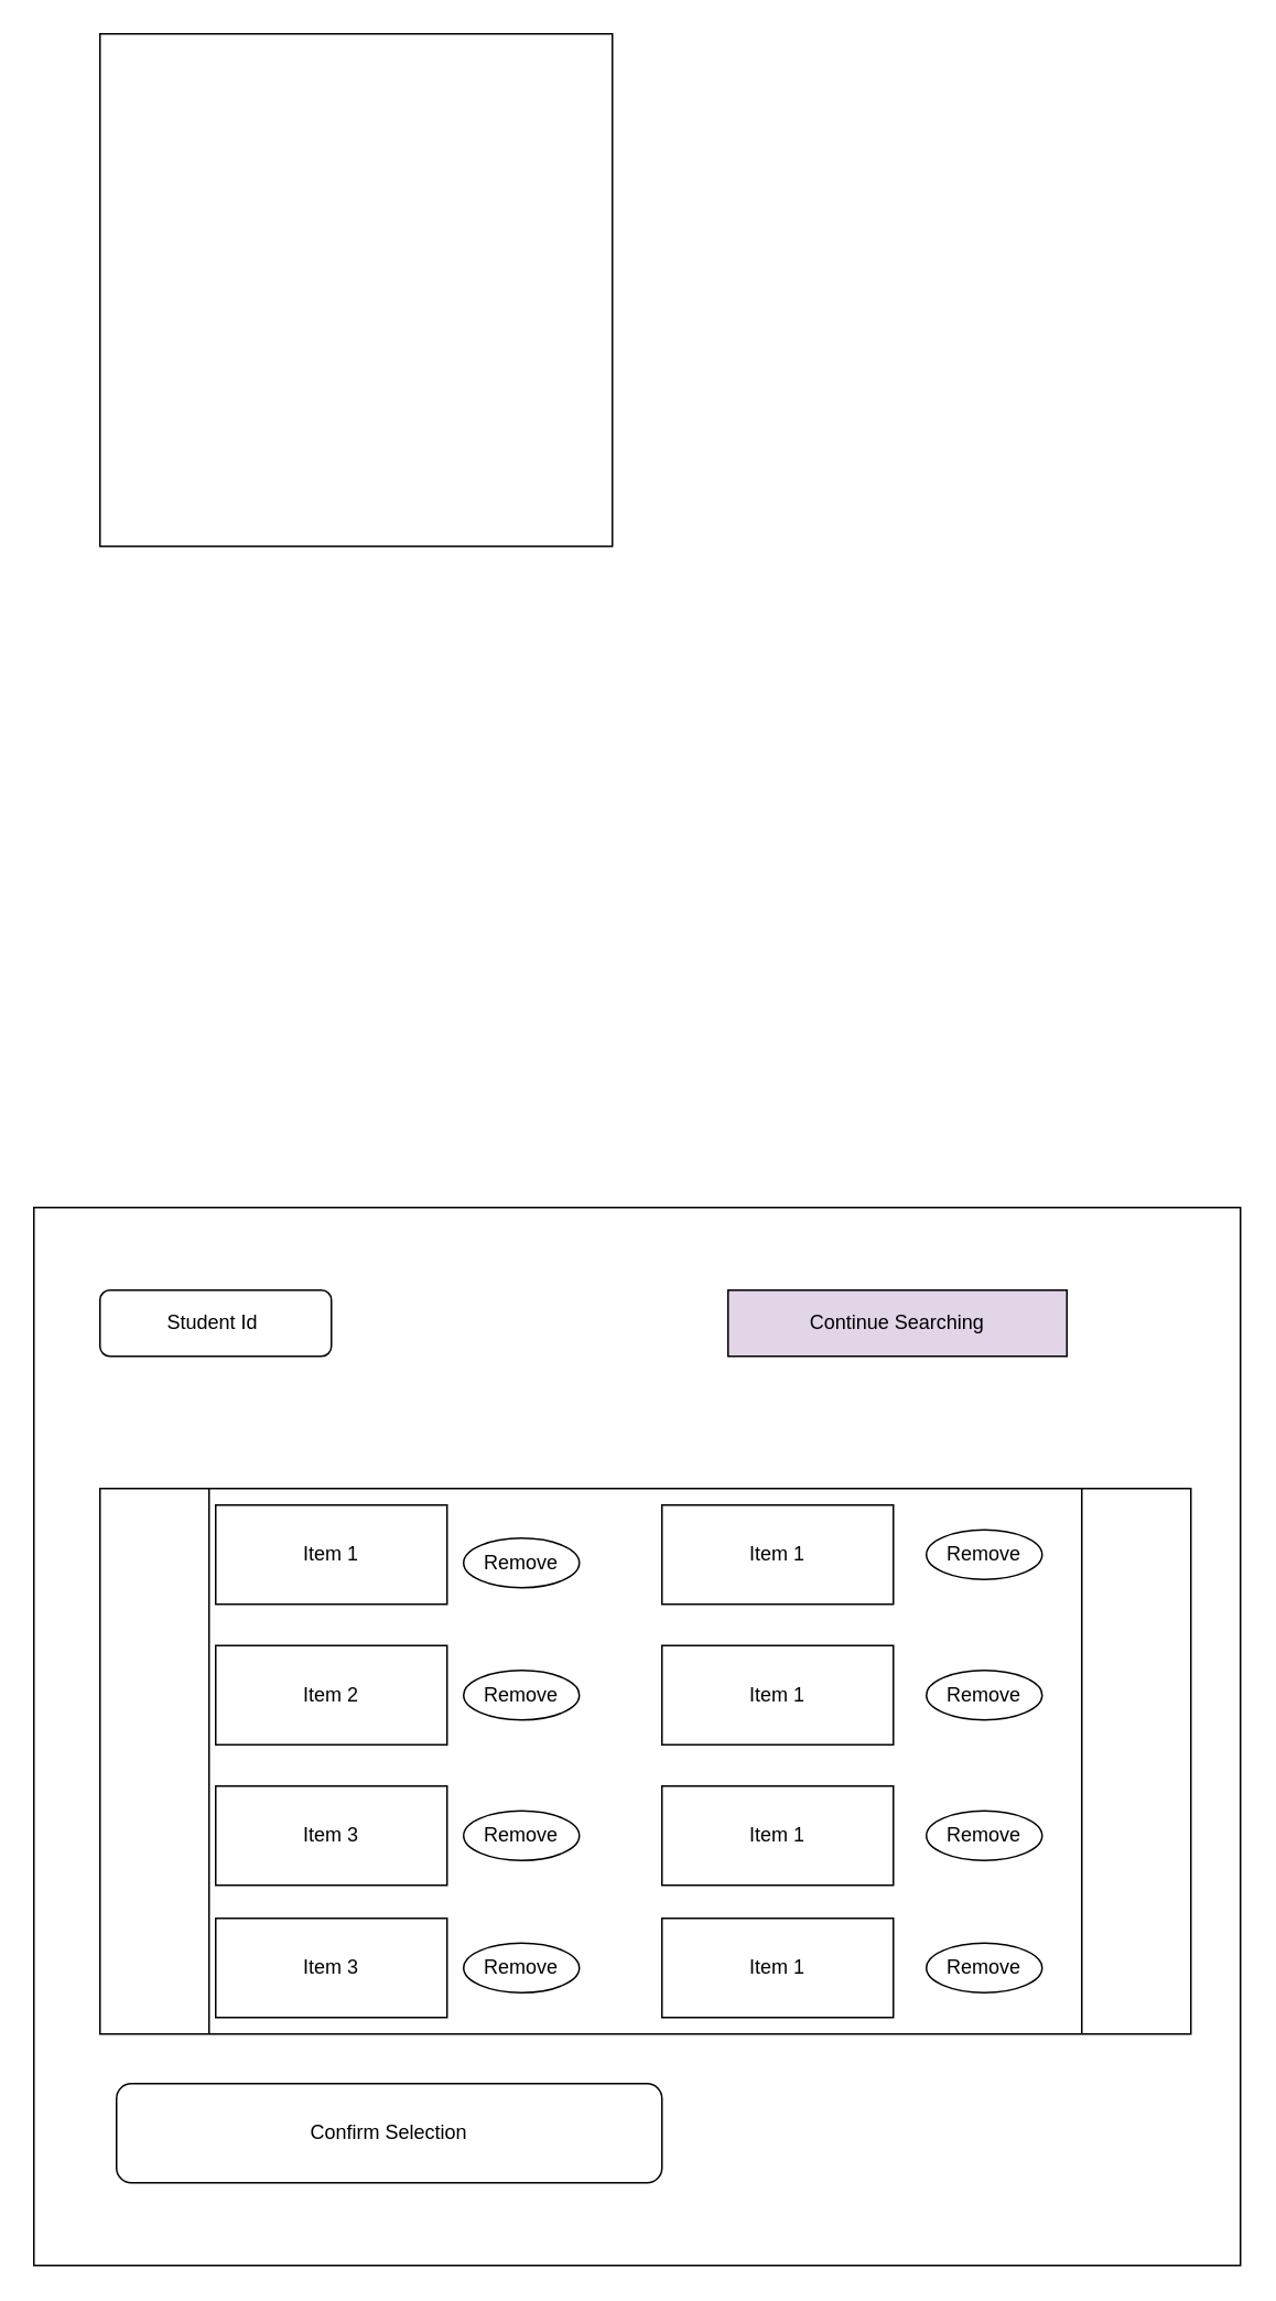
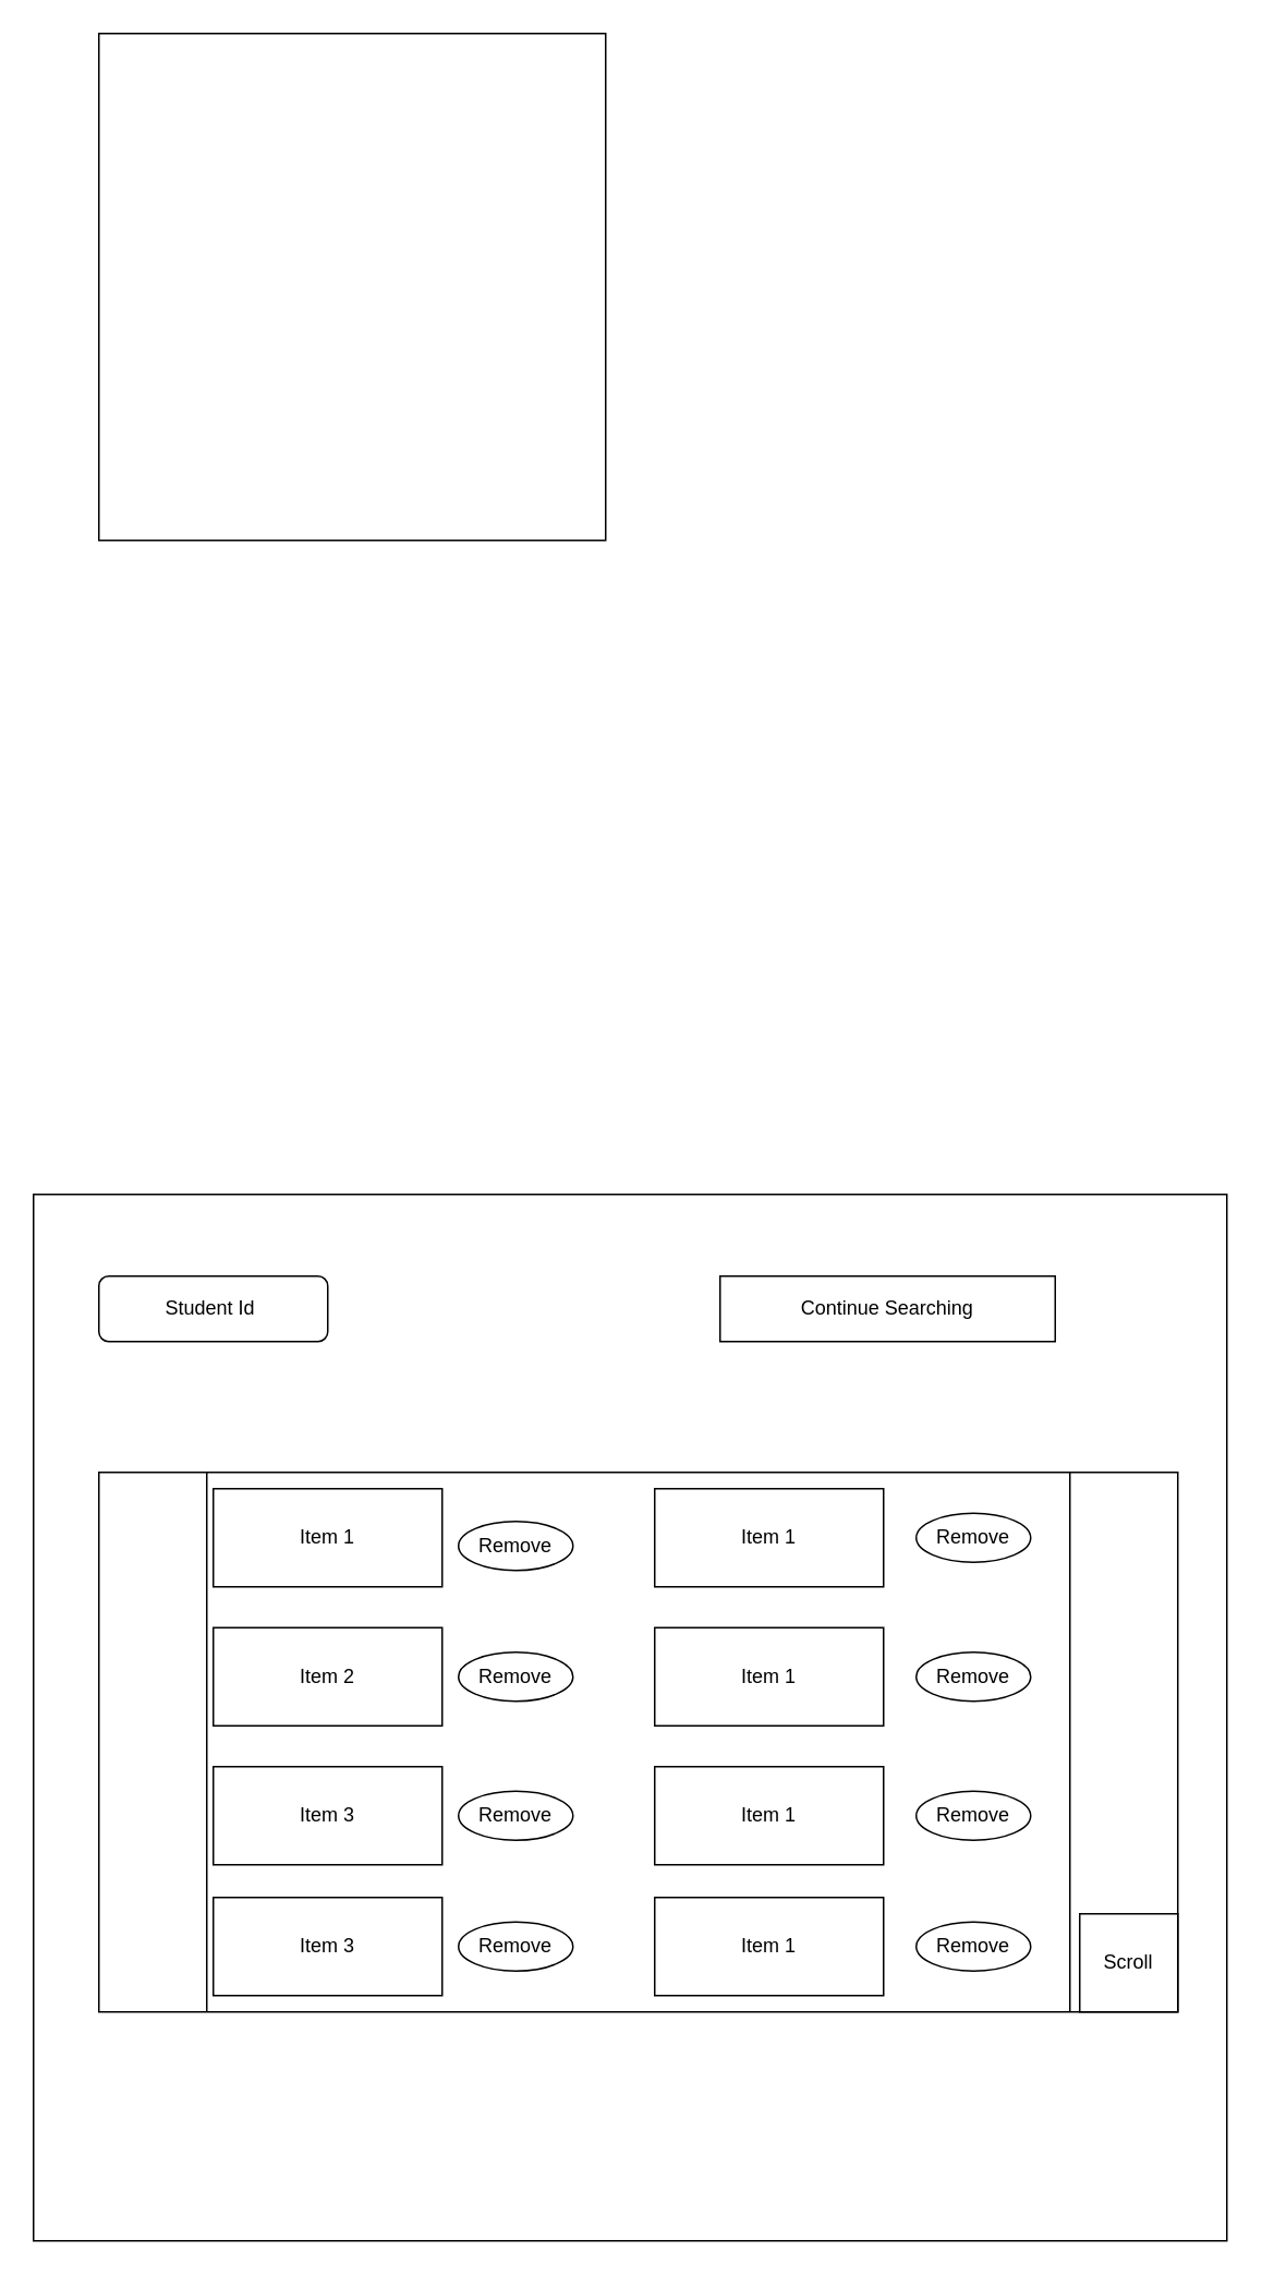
  <mxCell id="0" />
  <mxCell id="1" parent="0" />
  <mxCell id="2" value="" style="whiteSpace=wrap;html=1;aspect=fixed;" vertex="1" parent="1"><mxGeometry x="60" y="20" width="310" height="310" as="geometry" /></mxCell>
  <mxCell id="3" value="" style="rounded=0;whiteSpace=wrap;html=1;" vertex="1" parent="1"><mxGeometry x="20" y="730" width="730" height="640" as="geometry" /></mxCell>
  <mxCell id="4" value="" style="shape=process;whiteSpace=wrap;html=1;backgroundOutline=1;" vertex="1" parent="1"><mxGeometry x="60" y="900" width="660" height="330" as="geometry" /></mxCell>
  <mxCell id="5" value="Student Id&amp;nbsp;" style="rounded=1;whiteSpace=wrap;html=1;" vertex="1" parent="1"><mxGeometry x="60" y="780" width="140" height="40" as="geometry" /></mxCell>
- <mxCell id="6" value="Confirm Selection" style="rounded=1;whiteSpace=wrap;html=1;" vertex="1" parent="1"><mxGeometry x="70" y="1260" width="330" height="60" as="geometry" /></mxCell>
  <mxCell id="7" value="Item 1" style="rounded=0;whiteSpace=wrap;html=1;" vertex="1" parent="1"><mxGeometry x="130" y="910" width="140" height="60" as="geometry" /></mxCell>
  <mxCell id="8" value="Item 2" style="rounded=0;whiteSpace=wrap;html=1;" vertex="1" parent="1"><mxGeometry x="130" y="995" width="140" height="60" as="geometry" /></mxCell>
  <mxCell id="9" value="Item 3" style="rounded=0;whiteSpace=wrap;html=1;" vertex="1" parent="1"><mxGeometry x="130" y="1080" width="140" height="60" as="geometry" /></mxCell>
  <mxCell id="10" value="Remove" style="ellipse;whiteSpace=wrap;html=1;" vertex="1" parent="1"><mxGeometry x="280" y="1095" width="70" height="30" as="geometry" /></mxCell>
  <mxCell id="11" value="Remove" style="ellipse;whiteSpace=wrap;html=1;" vertex="1" parent="1"><mxGeometry x="280" y="1010" width="70" height="30" as="geometry" /></mxCell>
- <mxCell id="12" value="Continue Searching" style="rounded=0;whiteSpace=wrap;html=1;fillColor=#e1d5e7;" vertex="1" parent="1"><mxGeometry x="440" y="780" width="205" height="40" as="geometry" /></mxCell>
+ <mxCell id="12" value="Continue Searching" style="rounded=0;whiteSpace=wrap;html=1;" vertex="1" parent="1"><mxGeometry x="440" y="780" width="205" height="40" as="geometry" /></mxCell>
  <mxCell id="13" value="Item 3" style="rounded=0;whiteSpace=wrap;html=1;" vertex="1" parent="1"><mxGeometry x="130" y="1160" width="140" height="60" as="geometry" /></mxCell>
  <mxCell id="14" value="Remove" style="ellipse;whiteSpace=wrap;html=1;" vertex="1" parent="1"><mxGeometry x="280" y="1175" width="70" height="30" as="geometry" /></mxCell>
  <mxCell id="15" style="edgeStyle=orthogonalEdgeStyle;rounded=0;orthogonalLoop=1;jettySize=auto;html=1;exitX=0.5;exitY=1;exitDx=0;exitDy=0;" edge="1" parent="1" source="14" target="14"><mxGeometry relative="1" as="geometry" /></mxCell>
  <mxCell id="16" value="Item 1" style="rounded=0;whiteSpace=wrap;html=1;" vertex="1" parent="1"><mxGeometry x="400" y="910" width="140" height="60" as="geometry" /></mxCell>
  <mxCell id="17" value="Remove" style="ellipse;whiteSpace=wrap;html=1;" vertex="1" parent="1"><mxGeometry x="280" y="930" width="70" height="30" as="geometry" /></mxCell>
  <mxCell id="18" value="Remove" style="ellipse;whiteSpace=wrap;html=1;" vertex="1" parent="1"><mxGeometry x="560" y="925" width="70" height="30" as="geometry" /></mxCell>
  <mxCell id="19" value="Item 1" style="rounded=0;whiteSpace=wrap;html=1;" vertex="1" parent="1"><mxGeometry x="400" y="995" width="140" height="60" as="geometry" /></mxCell>
  <mxCell id="20" value="Item 1" style="rounded=0;whiteSpace=wrap;html=1;" vertex="1" parent="1"><mxGeometry x="400" y="1080" width="140" height="60" as="geometry" /></mxCell>
  <mxCell id="21" value="Item 1" style="rounded=0;whiteSpace=wrap;html=1;" vertex="1" parent="1"><mxGeometry x="400" y="1160" width="140" height="60" as="geometry" /></mxCell>
  <mxCell id="22" value="Remove" style="ellipse;whiteSpace=wrap;html=1;" vertex="1" parent="1"><mxGeometry x="560" y="1010" width="70" height="30" as="geometry" /></mxCell>
  <mxCell id="23" value="Remove" style="ellipse;whiteSpace=wrap;html=1;" vertex="1" parent="1"><mxGeometry x="560" y="1095" width="70" height="30" as="geometry" /></mxCell>
  <mxCell id="24" value="Remove" style="ellipse;whiteSpace=wrap;html=1;" vertex="1" parent="1"><mxGeometry x="560" y="1175" width="70" height="30" as="geometry" /></mxCell>
+ <mxCell id="25" value="Scroll" style="rounded=0;whiteSpace=wrap;html=1;" vertex="1" parent="1"><mxGeometry x="660" y="1170" width="60" height="60" as="geometry" /></mxCell>
